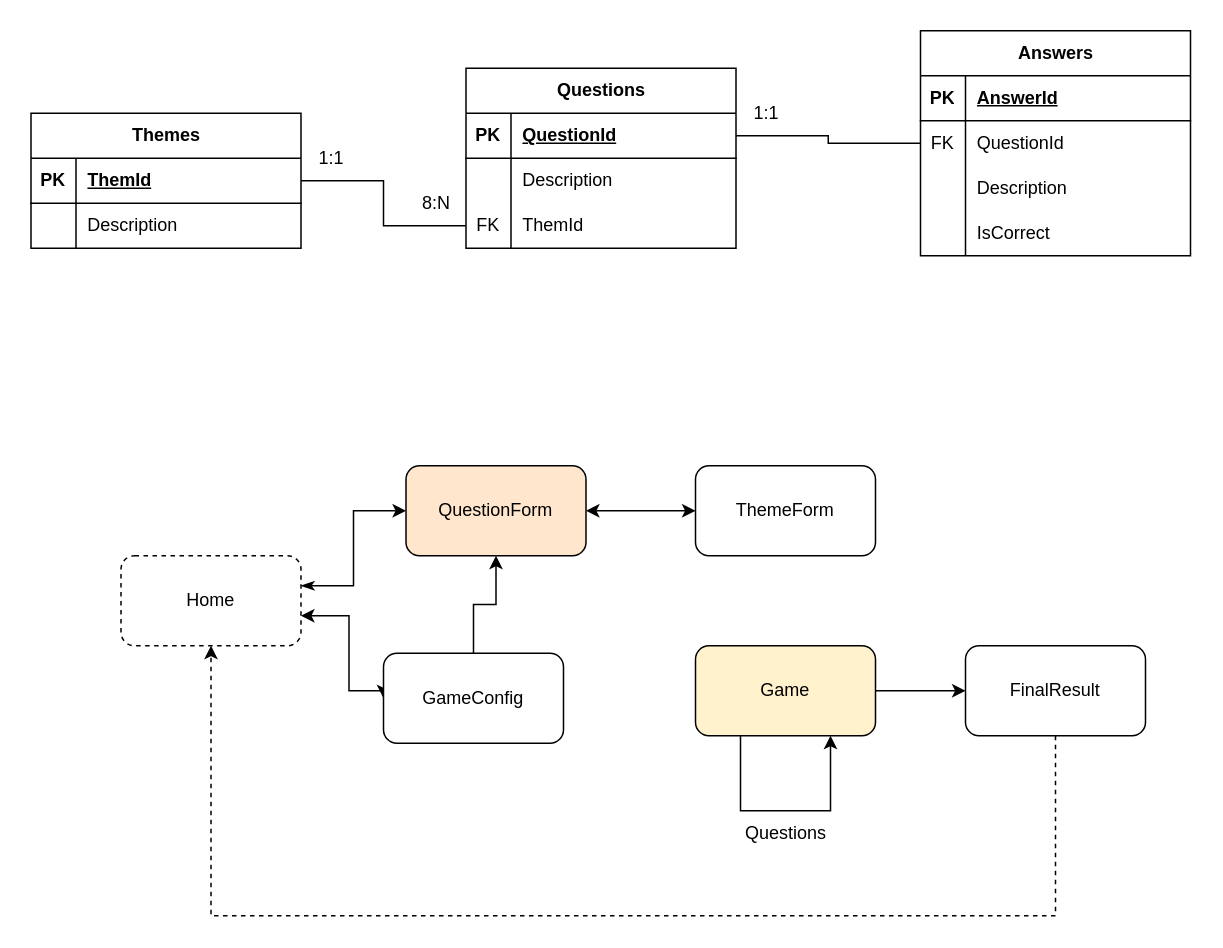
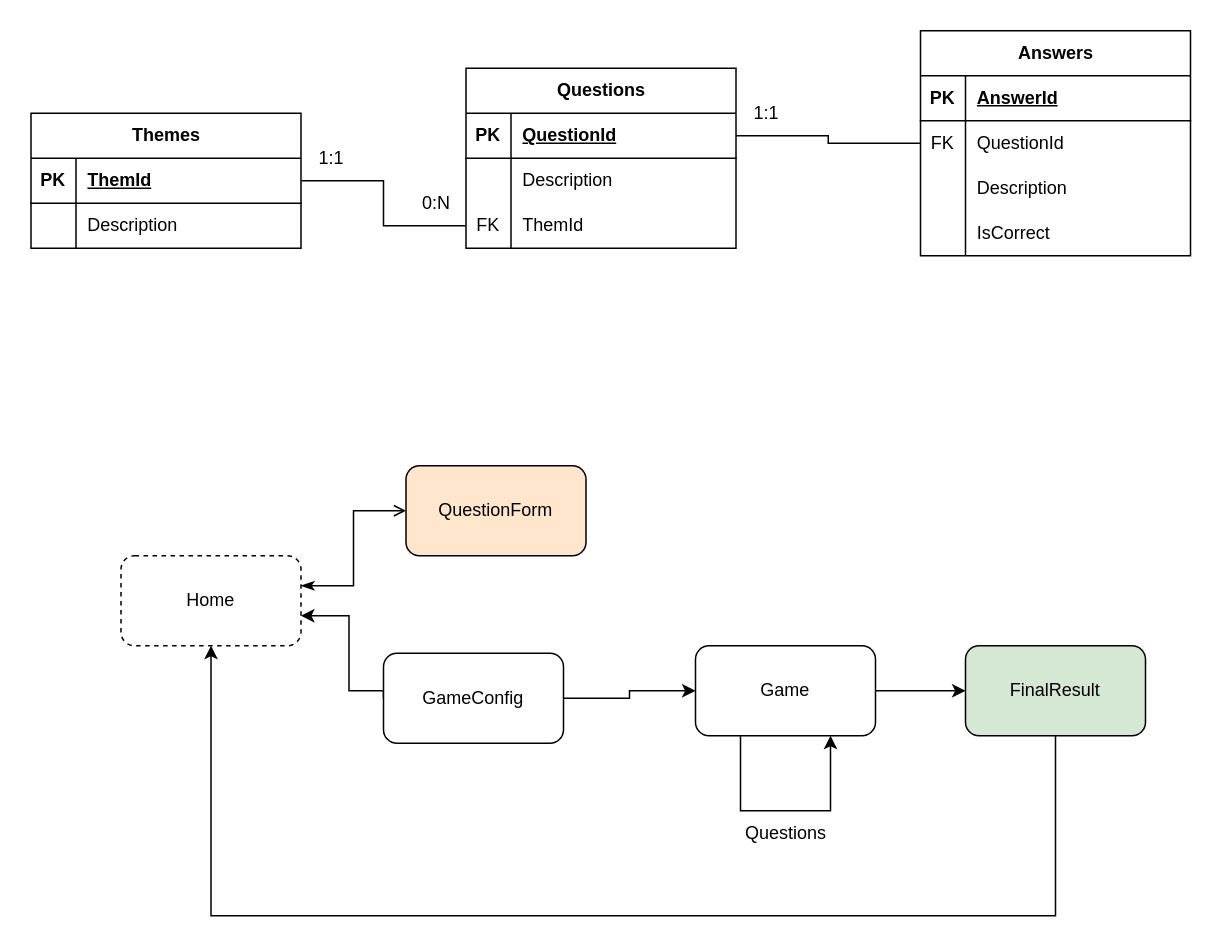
  <mxCell id="0" />
  <mxCell id="1" parent="0" />
  <mxCell id="2" value="Questions" style="shape=table;startSize=30;container=1;collapsible=1;childLayout=tableLayout;fixedRows=1;rowLines=0;fontStyle=1;align=center;resizeLast=1;html=1;" vertex="1" parent="1"><mxGeometry x="310" y="45" width="180" height="120" as="geometry" /></mxCell>
  <mxCell id="3" value="" style="shape=tableRow;horizontal=0;startSize=0;swimlaneHead=0;swimlaneBody=0;fillColor=none;collapsible=0;dropTarget=0;points=[[0,0.5],[1,0.5]];portConstraint=eastwest;top=0;left=0;right=0;bottom=1;" vertex="1" parent="2"><mxGeometry y="30" width="180" height="30" as="geometry" /></mxCell>
  <mxCell id="4" value="PK" style="shape=partialRectangle;connectable=0;fillColor=none;top=0;left=0;bottom=0;right=0;fontStyle=1;overflow=hidden;whiteSpace=wrap;html=1;" vertex="1" parent="3"><mxGeometry width="30" height="30" as="geometry"><mxRectangle width="30" height="30" as="alternateBounds" /></mxGeometry></mxCell>
  <mxCell id="5" value="QuestionId" style="shape=partialRectangle;connectable=0;fillColor=none;top=0;left=0;bottom=0;right=0;align=left;spacingLeft=6;fontStyle=5;overflow=hidden;whiteSpace=wrap;html=1;" vertex="1" parent="3"><mxGeometry x="30" width="150" height="30" as="geometry"><mxRectangle width="150" height="30" as="alternateBounds" /></mxGeometry></mxCell>
  <mxCell id="6" value="" style="shape=tableRow;horizontal=0;startSize=0;swimlaneHead=0;swimlaneBody=0;fillColor=none;collapsible=0;dropTarget=0;points=[[0,0.5],[1,0.5]];portConstraint=eastwest;top=0;left=0;right=0;bottom=0;" vertex="1" parent="2"><mxGeometry y="60" width="180" height="30" as="geometry" /></mxCell>
  <mxCell id="7" value="" style="shape=partialRectangle;connectable=0;fillColor=none;top=0;left=0;bottom=0;right=0;editable=1;overflow=hidden;whiteSpace=wrap;html=1;" vertex="1" parent="6"><mxGeometry width="30" height="30" as="geometry"><mxRectangle width="30" height="30" as="alternateBounds" /></mxGeometry></mxCell>
  <mxCell id="8" value="Description" style="shape=partialRectangle;connectable=0;fillColor=none;top=0;left=0;bottom=0;right=0;align=left;spacingLeft=6;overflow=hidden;whiteSpace=wrap;html=1;" vertex="1" parent="6"><mxGeometry x="30" width="150" height="30" as="geometry"><mxRectangle width="150" height="30" as="alternateBounds" /></mxGeometry></mxCell>
  <mxCell id="9" value="" style="shape=tableRow;horizontal=0;startSize=0;swimlaneHead=0;swimlaneBody=0;fillColor=none;collapsible=0;dropTarget=0;points=[[0,0.5],[1,0.5]];portConstraint=eastwest;top=0;left=0;right=0;bottom=0;" vertex="1" parent="2"><mxGeometry y="90" width="180" height="30" as="geometry" /></mxCell>
  <mxCell id="10" value="FK" style="shape=partialRectangle;connectable=0;fillColor=none;top=0;left=0;bottom=0;right=0;editable=1;overflow=hidden;whiteSpace=wrap;html=1;" vertex="1" parent="9"><mxGeometry width="30" height="30" as="geometry"><mxRectangle width="30" height="30" as="alternateBounds" /></mxGeometry></mxCell>
  <mxCell id="11" value="ThemId" style="shape=partialRectangle;connectable=0;fillColor=none;top=0;left=0;bottom=0;right=0;align=left;spacingLeft=6;overflow=hidden;whiteSpace=wrap;html=1;" vertex="1" parent="9"><mxGeometry x="30" width="150" height="30" as="geometry"><mxRectangle width="150" height="30" as="alternateBounds" /></mxGeometry></mxCell>
  <mxCell id="12" value="Answers" style="shape=table;startSize=30;container=1;collapsible=1;childLayout=tableLayout;fixedRows=1;rowLines=0;fontStyle=1;align=center;resizeLast=1;html=1;" vertex="1" parent="1"><mxGeometry x="613" y="20" width="180" height="150" as="geometry" /></mxCell>
  <mxCell id="13" value="" style="shape=tableRow;horizontal=0;startSize=0;swimlaneHead=0;swimlaneBody=0;fillColor=none;collapsible=0;dropTarget=0;points=[[0,0.5],[1,0.5]];portConstraint=eastwest;top=0;left=0;right=0;bottom=1;" vertex="1" parent="12"><mxGeometry y="30" width="180" height="30" as="geometry" /></mxCell>
  <mxCell id="14" value="PK" style="shape=partialRectangle;connectable=0;fillColor=none;top=0;left=0;bottom=0;right=0;fontStyle=1;overflow=hidden;whiteSpace=wrap;html=1;" vertex="1" parent="13"><mxGeometry width="30" height="30" as="geometry"><mxRectangle width="30" height="30" as="alternateBounds" /></mxGeometry></mxCell>
  <mxCell id="15" value="AnswerId" style="shape=partialRectangle;connectable=0;fillColor=none;top=0;left=0;bottom=0;right=0;align=left;spacingLeft=6;fontStyle=5;overflow=hidden;whiteSpace=wrap;html=1;" vertex="1" parent="13"><mxGeometry x="30" width="150" height="30" as="geometry"><mxRectangle width="150" height="30" as="alternateBounds" /></mxGeometry></mxCell>
  <mxCell id="16" value="" style="shape=tableRow;horizontal=0;startSize=0;swimlaneHead=0;swimlaneBody=0;fillColor=none;collapsible=0;dropTarget=0;points=[[0,0.5],[1,0.5]];portConstraint=eastwest;top=0;left=0;right=0;bottom=0;" vertex="1" parent="12"><mxGeometry y="60" width="180" height="30" as="geometry" /></mxCell>
  <mxCell id="17" value="FK" style="shape=partialRectangle;connectable=0;fillColor=none;top=0;left=0;bottom=0;right=0;editable=1;overflow=hidden;whiteSpace=wrap;html=1;" vertex="1" parent="16"><mxGeometry width="30" height="30" as="geometry"><mxRectangle width="30" height="30" as="alternateBounds" /></mxGeometry></mxCell>
  <mxCell id="18" value="QuestionId&amp;nbsp;" style="shape=partialRectangle;connectable=0;fillColor=none;top=0;left=0;bottom=0;right=0;align=left;spacingLeft=6;overflow=hidden;whiteSpace=wrap;html=1;" vertex="1" parent="16"><mxGeometry x="30" width="150" height="30" as="geometry"><mxRectangle width="150" height="30" as="alternateBounds" /></mxGeometry></mxCell>
  <mxCell id="19" value="" style="shape=tableRow;horizontal=0;startSize=0;swimlaneHead=0;swimlaneBody=0;fillColor=none;collapsible=0;dropTarget=0;points=[[0,0.5],[1,0.5]];portConstraint=eastwest;top=0;left=0;right=0;bottom=0;" vertex="1" parent="12"><mxGeometry y="90" width="180" height="30" as="geometry" /></mxCell>
  <mxCell id="20" value="" style="shape=partialRectangle;connectable=0;fillColor=none;top=0;left=0;bottom=0;right=0;editable=1;overflow=hidden;whiteSpace=wrap;html=1;" vertex="1" parent="19"><mxGeometry width="30" height="30" as="geometry"><mxRectangle width="30" height="30" as="alternateBounds" /></mxGeometry></mxCell>
  <mxCell id="21" value="Description" style="shape=partialRectangle;connectable=0;fillColor=none;top=0;left=0;bottom=0;right=0;align=left;spacingLeft=6;overflow=hidden;whiteSpace=wrap;html=1;" vertex="1" parent="19"><mxGeometry x="30" width="150" height="30" as="geometry"><mxRectangle width="150" height="30" as="alternateBounds" /></mxGeometry></mxCell>
  <mxCell id="22" value="" style="shape=tableRow;horizontal=0;startSize=0;swimlaneHead=0;swimlaneBody=0;fillColor=none;collapsible=0;dropTarget=0;points=[[0,0.5],[1,0.5]];portConstraint=eastwest;top=0;left=0;right=0;bottom=0;" vertex="1" parent="12"><mxGeometry y="120" width="180" height="30" as="geometry" /></mxCell>
  <mxCell id="23" value="" style="shape=partialRectangle;connectable=0;fillColor=none;top=0;left=0;bottom=0;right=0;editable=1;overflow=hidden;whiteSpace=wrap;html=1;" vertex="1" parent="22"><mxGeometry width="30" height="30" as="geometry"><mxRectangle width="30" height="30" as="alternateBounds" /></mxGeometry></mxCell>
  <mxCell id="24" value="IsCorrect" style="shape=partialRectangle;connectable=0;fillColor=none;top=0;left=0;bottom=0;right=0;align=left;spacingLeft=6;overflow=hidden;whiteSpace=wrap;html=1;" vertex="1" parent="22"><mxGeometry x="30" width="150" height="30" as="geometry"><mxRectangle width="150" height="30" as="alternateBounds" /></mxGeometry></mxCell>
  <mxCell id="25" value="1:1" style="text;html=1;align=center;verticalAlign=middle;resizable=0;points=[];autosize=1;strokeColor=none;fillColor=none;" vertex="1" parent="1"><mxGeometry x="490" y="60" width="40" height="30" as="geometry" /></mxCell>
  <mxCell id="26" value="Themes" style="shape=table;startSize=30;container=1;collapsible=1;childLayout=tableLayout;fixedRows=1;rowLines=0;fontStyle=1;align=center;resizeLast=1;html=1;" vertex="1" parent="1"><mxGeometry x="20" y="75" width="180" height="90" as="geometry" /></mxCell>
  <mxCell id="27" value="" style="shape=tableRow;horizontal=0;startSize=0;swimlaneHead=0;swimlaneBody=0;fillColor=none;collapsible=0;dropTarget=0;points=[[0,0.5],[1,0.5]];portConstraint=eastwest;top=0;left=0;right=0;bottom=1;" vertex="1" parent="26"><mxGeometry y="30" width="180" height="30" as="geometry" /></mxCell>
  <mxCell id="28" value="PK" style="shape=partialRectangle;connectable=0;fillColor=none;top=0;left=0;bottom=0;right=0;fontStyle=1;overflow=hidden;whiteSpace=wrap;html=1;" vertex="1" parent="27"><mxGeometry width="30" height="30" as="geometry"><mxRectangle width="30" height="30" as="alternateBounds" /></mxGeometry></mxCell>
  <mxCell id="29" value="ThemId" style="shape=partialRectangle;connectable=0;fillColor=none;top=0;left=0;bottom=0;right=0;align=left;spacingLeft=6;fontStyle=5;overflow=hidden;whiteSpace=wrap;html=1;" vertex="1" parent="27"><mxGeometry x="30" width="150" height="30" as="geometry"><mxRectangle width="150" height="30" as="alternateBounds" /></mxGeometry></mxCell>
  <mxCell id="30" value="" style="shape=tableRow;horizontal=0;startSize=0;swimlaneHead=0;swimlaneBody=0;fillColor=none;collapsible=0;dropTarget=0;points=[[0,0.5],[1,0.5]];portConstraint=eastwest;top=0;left=0;right=0;bottom=0;" vertex="1" parent="26"><mxGeometry y="60" width="180" height="30" as="geometry" /></mxCell>
  <mxCell id="31" value="" style="shape=partialRectangle;connectable=0;fillColor=none;top=0;left=0;bottom=0;right=0;editable=1;overflow=hidden;whiteSpace=wrap;html=1;" vertex="1" parent="30"><mxGeometry width="30" height="30" as="geometry"><mxRectangle width="30" height="30" as="alternateBounds" /></mxGeometry></mxCell>
  <mxCell id="32" value="Description" style="shape=partialRectangle;connectable=0;fillColor=none;top=0;left=0;bottom=0;right=0;align=left;spacingLeft=6;overflow=hidden;whiteSpace=wrap;html=1;" vertex="1" parent="30"><mxGeometry x="30" width="150" height="30" as="geometry"><mxRectangle width="150" height="30" as="alternateBounds" /></mxGeometry></mxCell>
  <mxCell id="33" value="1:1" style="text;html=1;align=center;verticalAlign=middle;resizable=0;points=[];autosize=1;strokeColor=none;fillColor=none;" vertex="1" parent="1"><mxGeometry x="200" y="90" width="40" height="30" as="geometry" /></mxCell>
- <mxCell id="34" value="8:N" style="text;html=1;align=center;verticalAlign=middle;resizable=0;points=[];autosize=1;strokeColor=none;fillColor=none;" vertex="1" parent="1"><mxGeometry x="270" y="120" width="40" height="30" as="geometry" /></mxCell>
+ <mxCell id="34" value="0:N" style="text;html=1;align=center;verticalAlign=middle;resizable=0;points=[];autosize=1;strokeColor=none;fillColor=none;" vertex="1" parent="1"><mxGeometry x="270" y="120" width="40" height="30" as="geometry" /></mxCell>
  <mxCell id="35" style="edgeStyle=orthogonalEdgeStyle;rounded=0;orthogonalLoop=1;jettySize=auto;html=1;exitX=0;exitY=0.5;exitDx=0;exitDy=0;entryX=1;entryY=0.5;entryDx=0;entryDy=0;endArrow=none;endFill=0;" edge="1" parent="1" source="9" target="27"><mxGeometry relative="1" as="geometry" /></mxCell>
  <mxCell id="36" style="edgeStyle=orthogonalEdgeStyle;rounded=0;orthogonalLoop=1;jettySize=auto;html=1;exitX=1;exitY=0.5;exitDx=0;exitDy=0;entryX=0;entryY=0.5;entryDx=0;entryDy=0;endArrow=none;endFill=0;" edge="1" parent="1" source="3" target="16"><mxGeometry relative="1" as="geometry" /></mxCell>
- <mxCell id="37" style="edgeStyle=orthogonalEdgeStyle;rounded=0;orthogonalLoop=1;jettySize=auto;html=1;startArrow=classicThin;startFill=1;" edge="1" parent="1" source="39" target="41"><mxGeometry relative="1" as="geometry"><Array as="points"><mxPoint x="235" y="390" /><mxPoint x="235" y="340" /></Array></mxGeometry></mxCell>
- <mxCell id="38" style="edgeStyle=orthogonalEdgeStyle;rounded=0;orthogonalLoop=1;jettySize=auto;html=1;entryX=0;entryY=0.5;entryDx=0;entryDy=0;startArrow=classic;startFill=1;" edge="1" parent="1" source="39" target="44"><mxGeometry relative="1" as="geometry"><Array as="points"><mxPoint x="232" y="410" /><mxPoint x="232" y="460" /></Array></mxGeometry></mxCell>
+ <mxCell id="37" style="edgeStyle=orthogonalEdgeStyle;rounded=0;orthogonalLoop=1;jettySize=auto;html=1;startArrow=classicThin;startFill=1;endArrow=open;" edge="1" parent="1" source="39" target="41"><mxGeometry relative="1" as="geometry"><Array as="points"><mxPoint x="235" y="390" /><mxPoint x="235" y="340" /></Array></mxGeometry></mxCell>
+ <mxCell id="38" style="edgeStyle=orthogonalEdgeStyle;rounded=0;orthogonalLoop=1;jettySize=auto;html=1;entryX=0;entryY=0.5;entryDx=0;entryDy=0;startArrow=classic;startFill=1;endArrow=none;" edge="1" parent="1" source="39" target="44"><mxGeometry relative="1" as="geometry"><Array as="points"><mxPoint x="232" y="410" /><mxPoint x="232" y="460" /></Array></mxGeometry></mxCell>
  <mxCell id="39" value="Home" style="rounded=1;whiteSpace=wrap;html=1;dashed=1;" vertex="1" parent="1"><mxGeometry x="80" y="370" width="120" height="60" as="geometry" /></mxCell>
- <mxCell id="40" style="edgeStyle=orthogonalEdgeStyle;rounded=0;orthogonalLoop=1;jettySize=auto;html=1;startArrow=classic;startFill=1;" edge="1" parent="1" source="41" target="42"><mxGeometry relative="1" as="geometry" /></mxCell>
  <mxCell id="41" value="QuestionForm" style="rounded=1;whiteSpace=wrap;html=1;fillColor=#ffe6cc;" vertex="1" parent="1"><mxGeometry x="270" y="310" width="120" height="60" as="geometry" /></mxCell>
- <mxCell id="42" value="ThemeForm" style="rounded=1;whiteSpace=wrap;html=1;" vertex="1" parent="1"><mxGeometry x="463" y="310" width="120" height="60" as="geometry" /></mxCell>
- <mxCell id="43" style="edgeStyle=orthogonalEdgeStyle;rounded=0;orthogonalLoop=1;jettySize=auto;html=1;startArrow=none;startFill=0;" edge="1" parent="1" source="44" target="41"><mxGeometry relative="1" as="geometry" /></mxCell>
+ <mxCell id="43" style="edgeStyle=orthogonalEdgeStyle;rounded=0;orthogonalLoop=1;jettySize=auto;html=1;entryX=0;entryY=0.5;entryDx=0;entryDy=0;startArrow=none;startFill=0;" edge="1" parent="1" source="44" target="46"><mxGeometry relative="1" as="geometry" /></mxCell>
  <mxCell id="44" value="GameConfig" style="rounded=1;whiteSpace=wrap;html=1;" vertex="1" parent="1"><mxGeometry x="255" y="435" width="120" height="60" as="geometry" /></mxCell>
  <mxCell id="45" style="edgeStyle=orthogonalEdgeStyle;rounded=0;orthogonalLoop=1;jettySize=auto;html=1;" edge="1" parent="1" source="46"><mxGeometry relative="1" as="geometry"><mxPoint x="643" y="460" as="targetPoint" /></mxGeometry></mxCell>
- <mxCell id="46" value="Game" style="rounded=1;whiteSpace=wrap;html=1;fillColor=#fff2cc;" vertex="1" parent="1"><mxGeometry x="463" y="430" width="120" height="60" as="geometry" /></mxCell>
+ <mxCell id="46" value="Game" style="rounded=1;whiteSpace=wrap;html=1;" vertex="1" parent="1"><mxGeometry x="463" y="430" width="120" height="60" as="geometry" /></mxCell>
  <mxCell id="47" style="edgeStyle=orthogonalEdgeStyle;rounded=0;orthogonalLoop=1;jettySize=auto;html=1;exitX=0.25;exitY=1;exitDx=0;exitDy=0;entryX=0.75;entryY=1;entryDx=0;entryDy=0;" edge="1" parent="1" source="46" target="46"><mxGeometry relative="1" as="geometry"><Array as="points"><mxPoint x="493" y="540" /><mxPoint x="553" y="540" /></Array></mxGeometry></mxCell>
  <mxCell id="48" value="Questions" style="text;html=1;align=center;verticalAlign=middle;resizable=0;points=[];autosize=1;strokeColor=none;fillColor=none;" vertex="1" parent="1"><mxGeometry x="483" y="540" width="80" height="30" as="geometry" /></mxCell>
- <mxCell id="49" style="edgeStyle=orthogonalEdgeStyle;rounded=0;orthogonalLoop=1;jettySize=auto;html=1;entryX=0.5;entryY=1;entryDx=0;entryDy=0;dashed=1;" edge="1" parent="1" source="50" target="39"><mxGeometry relative="1" as="geometry"><Array as="points"><mxPoint x="703" y="610" /><mxPoint x="140" y="610" /></Array></mxGeometry></mxCell>
- <mxCell id="50" value="FinalResult" style="rounded=1;whiteSpace=wrap;html=1;" vertex="1" parent="1"><mxGeometry x="643" y="430" width="120" height="60" as="geometry" /></mxCell>
+ <mxCell id="49" style="edgeStyle=orthogonalEdgeStyle;rounded=0;orthogonalLoop=1;jettySize=auto;html=1;entryX=0.5;entryY=1;entryDx=0;entryDy=0;" edge="1" parent="1" source="50" target="39"><mxGeometry relative="1" as="geometry"><Array as="points"><mxPoint x="703" y="610" /><mxPoint x="140" y="610" /></Array></mxGeometry></mxCell>
+ <mxCell id="50" value="FinalResult" style="rounded=1;whiteSpace=wrap;html=1;fillColor=#d5e8d4;" vertex="1" parent="1"><mxGeometry x="643" y="430" width="120" height="60" as="geometry" /></mxCell>
